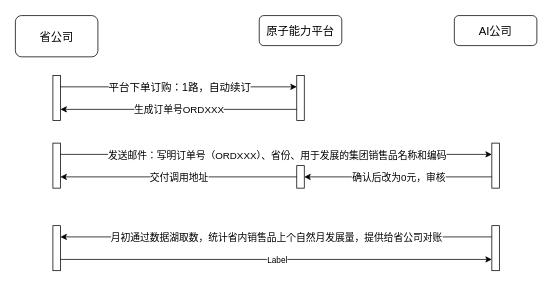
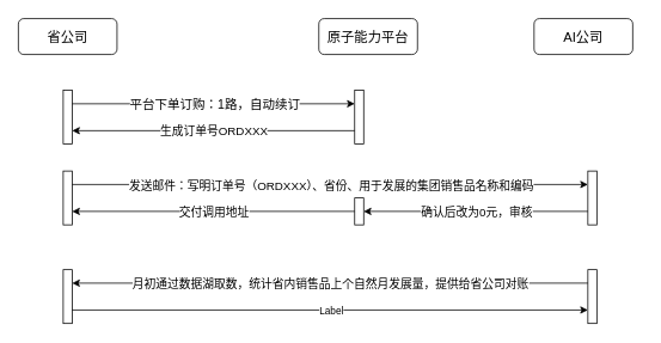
  <mxCell id="0" />
  <mxCell id="1" parent="0" />
- <mxCell id="2" value="&lt;font style=&quot;font-size: 15px;&quot;&gt;省公司&lt;/font&gt;" style="rounded=1;whiteSpace=wrap;html=1;" parent="1" vertex="1"><mxGeometry x="20" y="20" width="110" height="55" as="geometry" /></mxCell>
+ <mxCell id="2" value="&lt;font style=&quot;font-size: 15px;&quot;&gt;省公司&lt;/font&gt;" style="rounded=1;whiteSpace=wrap;html=1;" parent="1" vertex="1"><mxGeometry x="20" y="20" width="110" height="40" as="geometry" /></mxCell>
  <mxCell id="3" value="" style="rounded=0;whiteSpace=wrap;html=1;" parent="1" vertex="1"><mxGeometry x="70" y="100" width="10" height="60" as="geometry" /></mxCell>
- <mxCell id="4" value="&lt;font style=&quot;font-size: 15px;&quot;&gt;原子能力平台&lt;/font&gt;" style="rounded=1;whiteSpace=wrap;html=1;" parent="1" vertex="1"><mxGeometry x="345" y="20" width="110" height="40" as="geometry" /></mxCell>
+ <mxCell id="4" value="&lt;font style=&quot;font-size: 15px;&quot;&gt;原子能力平台&lt;/font&gt;" style="rounded=1;whiteSpace=wrap;html=1;" parent="1" vertex="1"><mxGeometry x="355" y="20" width="110" height="40" as="geometry" /></mxCell>
  <mxCell id="5" value="" style="rounded=0;whiteSpace=wrap;html=1;" parent="1" vertex="1"><mxGeometry x="395" y="100" width="10" height="60" as="geometry" /></mxCell>
  <mxCell id="6" value="" style="endArrow=classic;html=1;rounded=0;exitX=1;exitY=0.25;exitDx=0;exitDy=0;entryX=0;entryY=0.25;entryDx=0;entryDy=0;" parent="1" source="3" target="5" edge="1"><mxGeometry relative="1" as="geometry"><mxPoint x="80" y="120" as="sourcePoint" /><mxPoint x="235" y="120" as="targetPoint" /></mxGeometry></mxCell>
  <mxCell id="7" value="&lt;font style=&quot;font-size: 14px;&quot;&gt;平台下单订购：1路，自动续订&lt;/font&gt;" style="edgeLabel;resizable=0;html=1;align=center;verticalAlign=middle;" parent="6" connectable="0" vertex="1"><mxGeometry relative="1" as="geometry" /></mxCell>
  <mxCell id="8" value="" style="endArrow=classic;html=1;rounded=0;exitX=0;exitY=0.75;exitDx=0;exitDy=0;entryX=1;entryY=0.75;entryDx=0;entryDy=0;" parent="1" source="5" target="3" edge="1"><mxGeometry relative="1" as="geometry"><mxPoint x="335" y="200" as="sourcePoint" /><mxPoint x="435" y="200" as="targetPoint" /></mxGeometry></mxCell>
  <mxCell id="9" value="&lt;font style=&quot;font-size: 13px;&quot;&gt;生成订单号ORDXXX&lt;/font&gt;" style="edgeLabel;resizable=0;html=1;align=center;verticalAlign=middle;" parent="8" connectable="0" vertex="1"><mxGeometry relative="1" as="geometry" /></mxCell>
  <mxCell id="10" value="" style="rounded=0;whiteSpace=wrap;html=1;" parent="1" vertex="1"><mxGeometry x="70" y="190" width="10" height="60" as="geometry" /></mxCell>
- <mxCell id="11" value="&lt;span style=&quot;font-size: 15px;&quot;&gt;AI公司&lt;/span&gt;" style="rounded=1;whiteSpace=wrap;html=1;" parent="1" vertex="1"><mxGeometry x="605" y="20" width="110" height="40" as="geometry" /></mxCell>
+ <mxCell id="11" value="&lt;span style=&quot;font-size: 15px;&quot;&gt;AI公司&lt;/span&gt;" style="rounded=1;whiteSpace=wrap;html=1;" parent="1" vertex="1"><mxGeometry x="595" y="20" width="110" height="40" as="geometry" /></mxCell>
  <mxCell id="12" value="" style="rounded=0;whiteSpace=wrap;html=1;" parent="1" vertex="1"><mxGeometry x="655" y="190" width="10" height="60" as="geometry" /></mxCell>
  <mxCell id="13" value="" style="endArrow=classic;html=1;rounded=0;exitX=1;exitY=0.25;exitDx=0;exitDy=0;entryX=0;entryY=0.25;entryDx=0;entryDy=0;" parent="1" source="10" target="12" edge="1"><mxGeometry relative="1" as="geometry"><mxPoint x="85" y="220" as="sourcePoint" /><mxPoint x="185" y="220" as="targetPoint" /></mxGeometry></mxCell>
  <mxCell id="14" value="&lt;font style=&quot;font-size: 13px;&quot;&gt;发送邮件：写明订单号（ORDXXX）、省份、用于发展的集团销售品名称和编码&lt;/font&gt;" style="edgeLabel;resizable=0;html=1;align=center;verticalAlign=middle;" parent="13" connectable="0" vertex="1"><mxGeometry relative="1" as="geometry" /></mxCell>
  <mxCell id="15" value="" style="endArrow=classic;html=1;rounded=0;exitX=0;exitY=0.75;exitDx=0;exitDy=0;entryX=1;entryY=0.5;entryDx=0;entryDy=0;" parent="1" source="12" target="17" edge="1"><mxGeometry relative="1" as="geometry"><mxPoint x="335" y="200" as="sourcePoint" /><mxPoint x="455" y="240" as="targetPoint" /></mxGeometry></mxCell>
  <mxCell id="16" value="&lt;font style=&quot;font-size: 13px;&quot;&gt;确认后改为0元，审核&lt;/font&gt;" style="edgeLabel;resizable=0;html=1;align=center;verticalAlign=middle;" parent="15" connectable="0" vertex="1"><mxGeometry relative="1" as="geometry" /></mxCell>
  <mxCell id="17" value="" style="rounded=0;whiteSpace=wrap;html=1;" parent="1" vertex="1"><mxGeometry x="395" y="220" width="10" height="30" as="geometry" /></mxCell>
  <mxCell id="18" value="" style="endArrow=classic;html=1;rounded=0;exitX=0;exitY=0.5;exitDx=0;exitDy=0;entryX=1;entryY=0.75;entryDx=0;entryDy=0;" parent="1" source="17" target="10" edge="1"><mxGeometry relative="1" as="geometry"><mxPoint x="335" y="200" as="sourcePoint" /><mxPoint x="435" y="200" as="targetPoint" /></mxGeometry></mxCell>
  <mxCell id="19" value="&lt;font style=&quot;font-size: 13px;&quot;&gt;交付调用地址&lt;/font&gt;" style="edgeLabel;resizable=0;html=1;align=center;verticalAlign=middle;" parent="18" connectable="0" vertex="1"><mxGeometry relative="1" as="geometry" /></mxCell>
  <mxCell id="20" value="" style="rounded=0;whiteSpace=wrap;html=1;" parent="1" vertex="1"><mxGeometry x="655" y="300" width="10" height="60" as="geometry" /></mxCell>
  <mxCell id="21" value="" style="rounded=0;whiteSpace=wrap;html=1;" parent="1" vertex="1"><mxGeometry x="70" y="300" width="10" height="60" as="geometry" /></mxCell>
  <mxCell id="22" value="" style="endArrow=classic;html=1;rounded=0;exitX=0;exitY=0.25;exitDx=0;exitDy=0;entryX=1;entryY=0.25;entryDx=0;entryDy=0;" parent="1" source="20" target="21" edge="1"><mxGeometry relative="1" as="geometry"><mxPoint x="345" y="320" as="sourcePoint" /><mxPoint x="445" y="320" as="targetPoint" /></mxGeometry></mxCell>
  <mxCell id="23" value="&lt;font style=&quot;font-size: 13px;&quot;&gt;月初通过数据湖取数，统计省内销售品上个自然月发展量，提供给省公司对账&lt;/font&gt;" style="edgeLabel;resizable=0;html=1;align=center;verticalAlign=middle;" parent="22" connectable="0" vertex="1"><mxGeometry relative="1" as="geometry" /></mxCell>
  <mxCell id="24" value="" style="endArrow=classic;html=1;rounded=0;exitX=1;exitY=0.75;exitDx=0;exitDy=0;entryX=0;entryY=0.75;entryDx=0;entryDy=0;" parent="1" source="21" target="20" edge="1"><mxGeometry relative="1" as="geometry"><mxPoint x="105" y="350" as="sourcePoint" /><mxPoint x="205" y="350" as="targetPoint" /></mxGeometry></mxCell>
  <mxCell id="25" value="Label" style="edgeLabel;resizable=0;html=1;align=center;verticalAlign=middle;" parent="24" connectable="0" vertex="1"><mxGeometry relative="1" as="geometry" /></mxCell>
